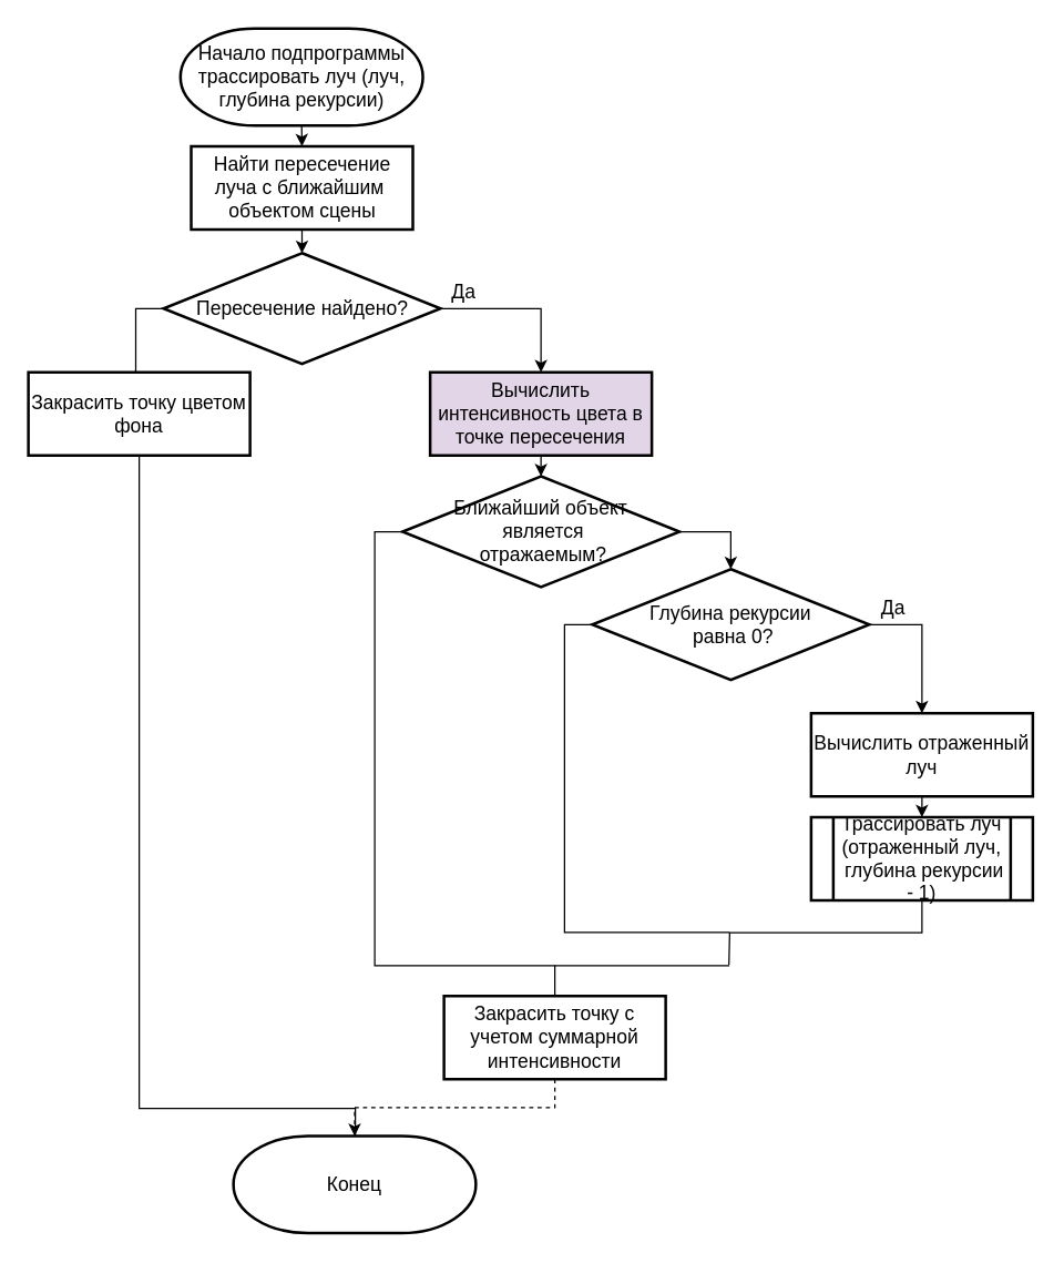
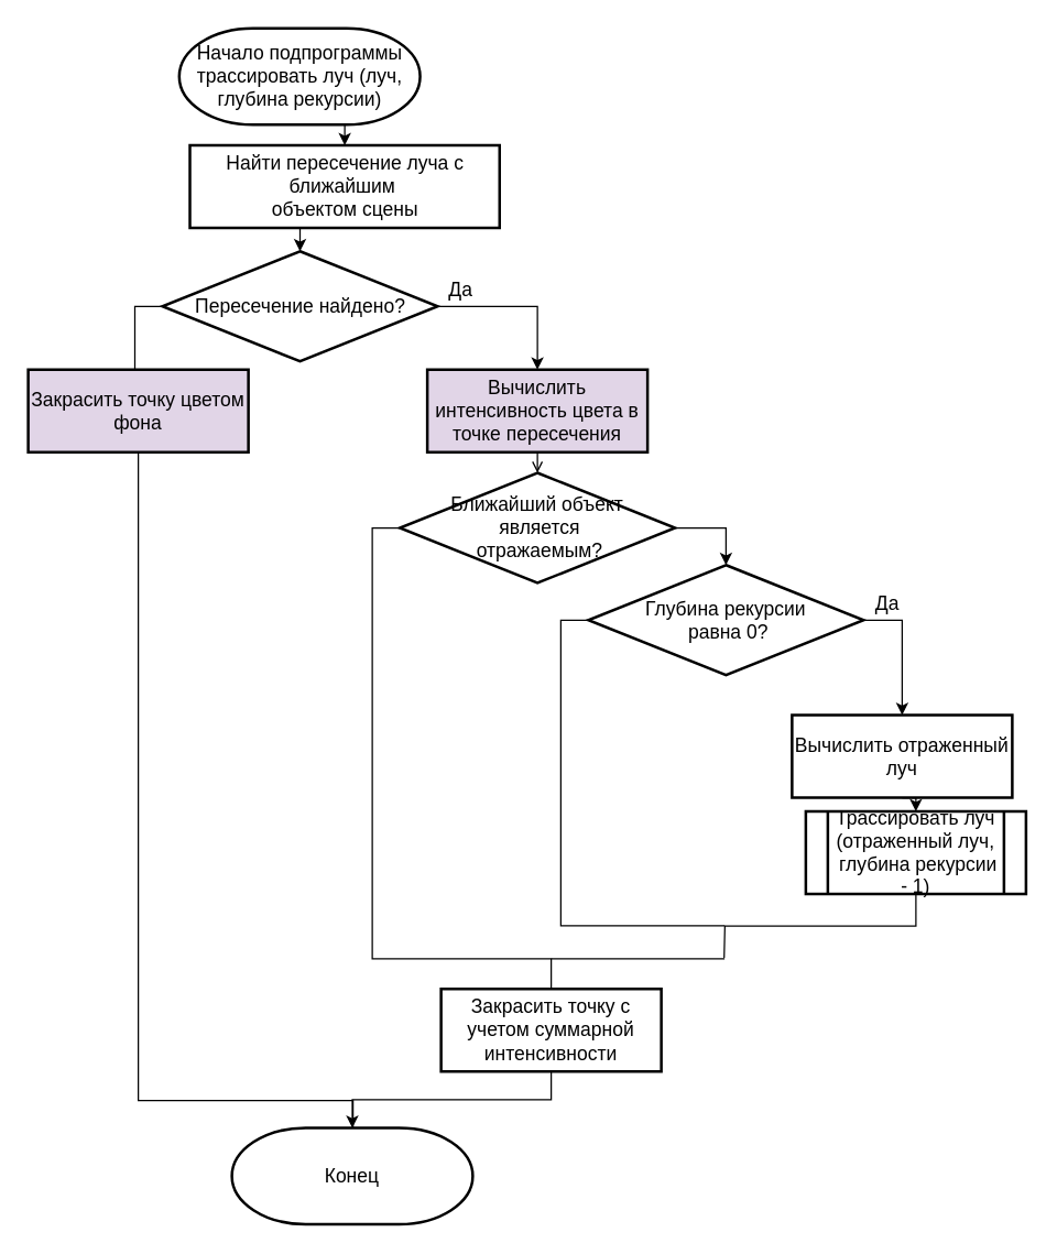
  <mxCell id="0" />
  <mxCell id="1" parent="0" />
  <mxCell id="2" style="edgeStyle=orthogonalEdgeStyle;rounded=0;orthogonalLoop=1;jettySize=auto;html=1;exitX=0.5;exitY=1;exitDx=0;exitDy=0;exitPerimeter=0;entryX=0.5;entryY=0;entryDx=0;entryDy=0;endArrow=classic;endFill=1;" edge="1" parent="1" source="3" target="5"><mxGeometry relative="1" as="geometry" /></mxCell>
  <mxCell id="3" value="&lt;span style=&quot;font-size: 14px&quot;&gt;Начало подпрограммы трассировать луч (луч, глубина рекурсии)&lt;/span&gt;" style="strokeWidth=2;html=1;shape=mxgraph.flowchart.terminator;whiteSpace=wrap;" vertex="1" parent="1"><mxGeometry x="129.75" y="20" width="175" height="70" as="geometry" /></mxCell>
  <mxCell id="4" style="edgeStyle=orthogonalEdgeStyle;rounded=0;orthogonalLoop=1;jettySize=auto;html=1;exitX=0.5;exitY=1;exitDx=0;exitDy=0;entryX=0.5;entryY=0;entryDx=0;entryDy=0;endArrow=classic;endFill=1;" edge="1" parent="1" source="5" target="9"><mxGeometry relative="1" as="geometry" /></mxCell>
- <mxCell id="5" value="&lt;font style=&quot;font-size: 14px&quot;&gt;Найти пересечение луча с ближайшим&amp;nbsp;&lt;br&gt;объектом сцены&lt;br&gt;&lt;/font&gt;" style="whiteSpace=wrap;html=1;strokeWidth=2;" vertex="1" parent="1"><mxGeometry x="137.501" y="104.999" width="160" height="60" as="geometry" /></mxCell>
+ <mxCell id="5" value="&lt;font style=&quot;font-size: 14px&quot;&gt;Найти пересечение луча с ближайшим&amp;nbsp;&lt;br&gt;объектом сцены&lt;br&gt;&lt;/font&gt;" style="whiteSpace=wrap;html=1;strokeWidth=2;" vertex="1" parent="1"><mxGeometry x="137.501" y="104.999" width="225" height="60" as="geometry" /></mxCell>
  <mxCell id="6" value="&lt;span style=&quot;font-size: 14px&quot;&gt;Конец&lt;/span&gt;" style="strokeWidth=2;html=1;shape=mxgraph.flowchart.terminator;whiteSpace=wrap;" vertex="1" parent="1"><mxGeometry x="168.001" y="818.999" width="175" height="70" as="geometry" /></mxCell>
  <mxCell id="7" style="edgeStyle=orthogonalEdgeStyle;rounded=0;orthogonalLoop=1;jettySize=auto;html=1;exitX=0;exitY=0.5;exitDx=0;exitDy=0;" edge="1" parent="1" source="9" target="20"><mxGeometry relative="1" as="geometry" /></mxCell>
  <mxCell id="8" style="edgeStyle=orthogonalEdgeStyle;rounded=0;orthogonalLoop=1;jettySize=auto;html=1;exitX=1;exitY=0.5;exitDx=0;exitDy=0;" edge="1" parent="1" source="9" target="11"><mxGeometry relative="1" as="geometry" /></mxCell>
  <mxCell id="9" value="&lt;font style=&quot;font-size: 14px&quot;&gt;Пересечение найдено?&lt;/font&gt;" style="rhombus;whiteSpace=wrap;html=1;strokeWidth=2;" vertex="1" parent="1"><mxGeometry x="117.502" y="182.003" width="200" height="80" as="geometry" /></mxCell>
- <mxCell id="10" style="edgeStyle=orthogonalEdgeStyle;rounded=0;orthogonalLoop=1;jettySize=auto;html=1;exitX=0.5;exitY=1;exitDx=0;exitDy=0;entryX=0.5;entryY=0;entryDx=0;entryDy=0;endArrow=classic;endFill=1;" edge="1" parent="1" source="11" target="25"><mxGeometry relative="1" as="geometry" /></mxCell>
+ <mxCell id="10" style="edgeStyle=orthogonalEdgeStyle;rounded=0;orthogonalLoop=1;jettySize=auto;html=1;exitX=0.5;exitY=1;exitDx=0;exitDy=0;entryX=0.5;entryY=0;entryDx=0;entryDy=0;endArrow=open;endFill=1;" edge="1" parent="1" source="11" target="25"><mxGeometry relative="1" as="geometry" /></mxCell>
  <mxCell id="11" value="&lt;font style=&quot;font-size: 14px&quot;&gt;Вычислить интенсивность цвета в точке пересечения&lt;br&gt;&lt;/font&gt;" style="whiteSpace=wrap;html=1;strokeWidth=2;fillColor=#e1d5e7;" vertex="1" parent="1"><mxGeometry x="310.001" y="267.999" width="160" height="60" as="geometry" /></mxCell>
  <mxCell id="12" style="edgeStyle=orthogonalEdgeStyle;rounded=0;orthogonalLoop=1;jettySize=auto;html=1;exitX=1;exitY=0.5;exitDx=0;exitDy=0;entryX=0.5;entryY=0;entryDx=0;entryDy=0;endArrow=classic;endFill=1;" edge="1" parent="1" source="14" target="16"><mxGeometry relative="1" as="geometry" /></mxCell>
  <mxCell id="13" style="edgeStyle=orthogonalEdgeStyle;rounded=0;orthogonalLoop=1;jettySize=auto;html=1;exitX=0;exitY=0.5;exitDx=0;exitDy=0;endArrow=none;endFill=0;" edge="1" parent="1" source="14"><mxGeometry relative="1" as="geometry"><mxPoint x="526" y="672" as="targetPoint" /><Array as="points"><mxPoint x="407" y="450" /><mxPoint x="407" y="672" /></Array></mxGeometry></mxCell>
  <mxCell id="14" value="&lt;font style=&quot;font-size: 14px&quot;&gt;Глубина рекурсии&lt;br&gt;&amp;nbsp;равна 0?&lt;/font&gt;" style="rhombus;whiteSpace=wrap;html=1;strokeWidth=2;" vertex="1" parent="1"><mxGeometry x="427" y="410" width="200" height="80" as="geometry" /></mxCell>
  <mxCell id="15" style="edgeStyle=orthogonalEdgeStyle;rounded=0;orthogonalLoop=1;jettySize=auto;html=1;exitX=0.5;exitY=1;exitDx=0;exitDy=0;entryX=0.5;entryY=0;entryDx=0;entryDy=0;endArrow=classic;endFill=1;" edge="1" parent="1" source="16" target="27"><mxGeometry relative="1" as="geometry" /></mxCell>
- <mxCell id="16" value="&lt;font style=&quot;font-size: 14px&quot;&gt;Вычислить отраженный луч&lt;br&gt;&lt;/font&gt;" style="whiteSpace=wrap;html=1;strokeWidth=2;" vertex="1" parent="1"><mxGeometry x="585.001" y="513.999" width="160" height="60" as="geometry" /></mxCell>
- <mxCell id="17" style="edgeStyle=orthogonalEdgeStyle;rounded=0;orthogonalLoop=1;jettySize=auto;html=1;exitX=0.5;exitY=1;exitDx=0;exitDy=0;endArrow=classic;endFill=1;dashed=1;" edge="1" parent="1" source="18" target="6"><mxGeometry relative="1" as="geometry" /></mxCell>
+ <mxCell id="16" value="&lt;font style=&quot;font-size: 14px&quot;&gt;Вычислить отраженный луч&lt;br&gt;&lt;/font&gt;" style="whiteSpace=wrap;html=1;strokeWidth=2;" vertex="1" parent="1"><mxGeometry x="575.001" y="518.999" width="160" height="60" as="geometry" /></mxCell>
+ <mxCell id="17" style="edgeStyle=orthogonalEdgeStyle;rounded=0;orthogonalLoop=1;jettySize=auto;html=1;exitX=0.5;exitY=1;exitDx=0;exitDy=0;endArrow=classic;endFill=1;" edge="1" parent="1" source="18" target="6"><mxGeometry relative="1" as="geometry" /></mxCell>
  <mxCell id="18" value="&lt;font style=&quot;font-size: 14px&quot;&gt;Закрасить точку с учетом суммарной интенсивности&lt;br&gt;&lt;/font&gt;" style="whiteSpace=wrap;html=1;strokeWidth=2;" vertex="1" parent="1"><mxGeometry x="320.001" y="717.999" width="160" height="60" as="geometry" /></mxCell>
  <mxCell id="19" style="edgeStyle=orthogonalEdgeStyle;rounded=0;orthogonalLoop=1;jettySize=auto;html=1;exitX=0.5;exitY=1;exitDx=0;exitDy=0;endArrow=none;endFill=0;" edge="1" parent="1" source="20" target="6"><mxGeometry relative="1" as="geometry"><Array as="points"><mxPoint x="100" y="799" /><mxPoint x="256" y="799" /></Array></mxGeometry></mxCell>
- <mxCell id="20" value="&lt;font style=&quot;font-size: 14px&quot;&gt;Закрасить точку цветом фона&lt;br&gt;&lt;/font&gt;" style="whiteSpace=wrap;html=1;strokeWidth=2;" vertex="1" parent="1"><mxGeometry x="20.001" y="267.999" width="160" height="60" as="geometry" /></mxCell>
+ <mxCell id="20" value="&lt;font style=&quot;font-size: 14px&quot;&gt;Закрасить точку цветом фона&lt;br&gt;&lt;/font&gt;" style="whiteSpace=wrap;html=1;strokeWidth=2;fillColor=#e1d5e7;" vertex="1" parent="1"><mxGeometry x="20.001" y="267.999" width="160" height="60" as="geometry" /></mxCell>
  <mxCell id="21" value="&lt;font style=&quot;font-size: 14px&quot;&gt;Да&lt;/font&gt;" style="text;html=1;align=center;verticalAlign=middle;resizable=0;points=[];autosize=1;" vertex="1" parent="1"><mxGeometry x="320" y="201" width="28" height="17" as="geometry" /></mxCell>
  <mxCell id="22" value="&lt;font style=&quot;font-size: 14px&quot;&gt;Да&lt;/font&gt;" style="text;html=1;align=center;verticalAlign=middle;resizable=0;points=[];autosize=1;" vertex="1" parent="1"><mxGeometry x="630" y="429" width="28" height="17" as="geometry" /></mxCell>
  <mxCell id="23" style="edgeStyle=orthogonalEdgeStyle;rounded=0;orthogonalLoop=1;jettySize=auto;html=1;exitX=1;exitY=0.5;exitDx=0;exitDy=0;entryX=0.5;entryY=0;entryDx=0;entryDy=0;endArrow=classic;endFill=1;" edge="1" parent="1" source="25" target="14"><mxGeometry relative="1" as="geometry" /></mxCell>
  <mxCell id="24" style="edgeStyle=orthogonalEdgeStyle;rounded=0;orthogonalLoop=1;jettySize=auto;html=1;exitX=0;exitY=0.5;exitDx=0;exitDy=0;endArrow=none;endFill=0;" edge="1" parent="1" source="25" target="18"><mxGeometry relative="1" as="geometry"><Array as="points"><mxPoint x="270" y="383" /><mxPoint x="270" y="696" /><mxPoint x="400" y="696" /></Array></mxGeometry></mxCell>
  <mxCell id="25" value="&lt;span style=&quot;font-size: 14px&quot;&gt;Ближайший объект&lt;br&gt;&amp;nbsp;является&lt;br&gt;&amp;nbsp;отражаемым?&lt;br&gt;&lt;/span&gt;" style="rhombus;whiteSpace=wrap;html=1;strokeWidth=2;" vertex="1" parent="1"><mxGeometry x="290" y="343" width="200" height="80" as="geometry" /></mxCell>
  <mxCell id="26" style="edgeStyle=orthogonalEdgeStyle;rounded=0;orthogonalLoop=1;jettySize=auto;html=1;exitX=0.5;exitY=1;exitDx=0;exitDy=0;endArrow=none;endFill=0;" edge="1" parent="1" source="27"><mxGeometry relative="1" as="geometry"><mxPoint x="525.667" y="695.429" as="targetPoint" /></mxGeometry></mxCell>
  <mxCell id="27" value="&lt;font style=&quot;font-size: 14px&quot;&gt;Трассировать луч (отраженный луч,&lt;br&gt;&amp;nbsp;глубина рекурсии - 1)&lt;/font&gt;" style="shape=process;whiteSpace=wrap;html=1;backgroundOutline=1;strokeWidth=2;" vertex="1" parent="1"><mxGeometry x="585" y="589" width="160" height="60" as="geometry" /></mxCell>
  <mxCell id="28" value="" style="endArrow=none;html=1;" edge="1" parent="1"><mxGeometry width="50" height="50" relative="1" as="geometry"><mxPoint x="400" y="696" as="sourcePoint" /><mxPoint x="526" y="696" as="targetPoint" /></mxGeometry></mxCell>
